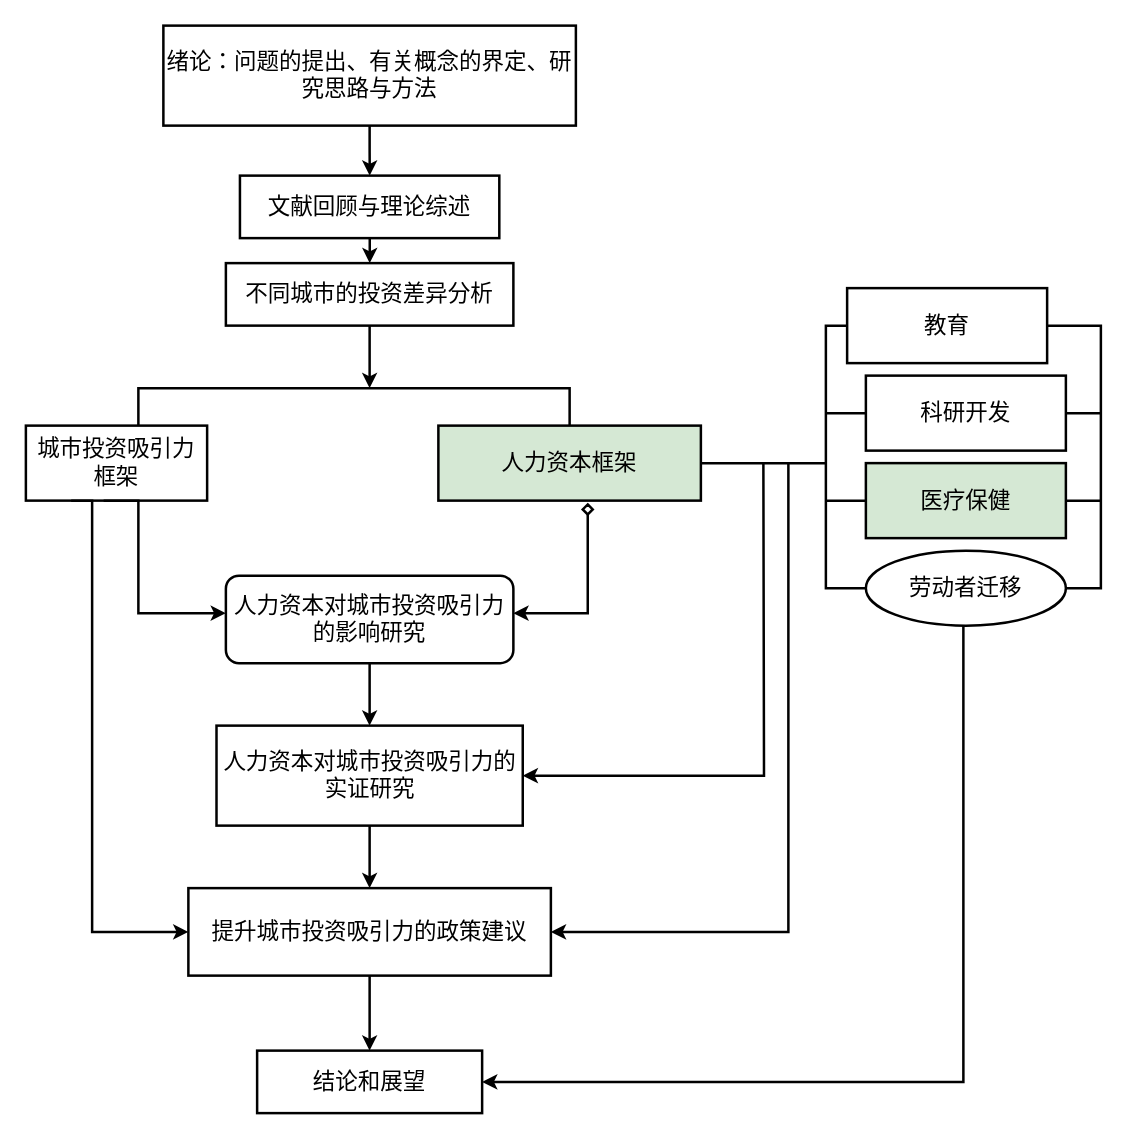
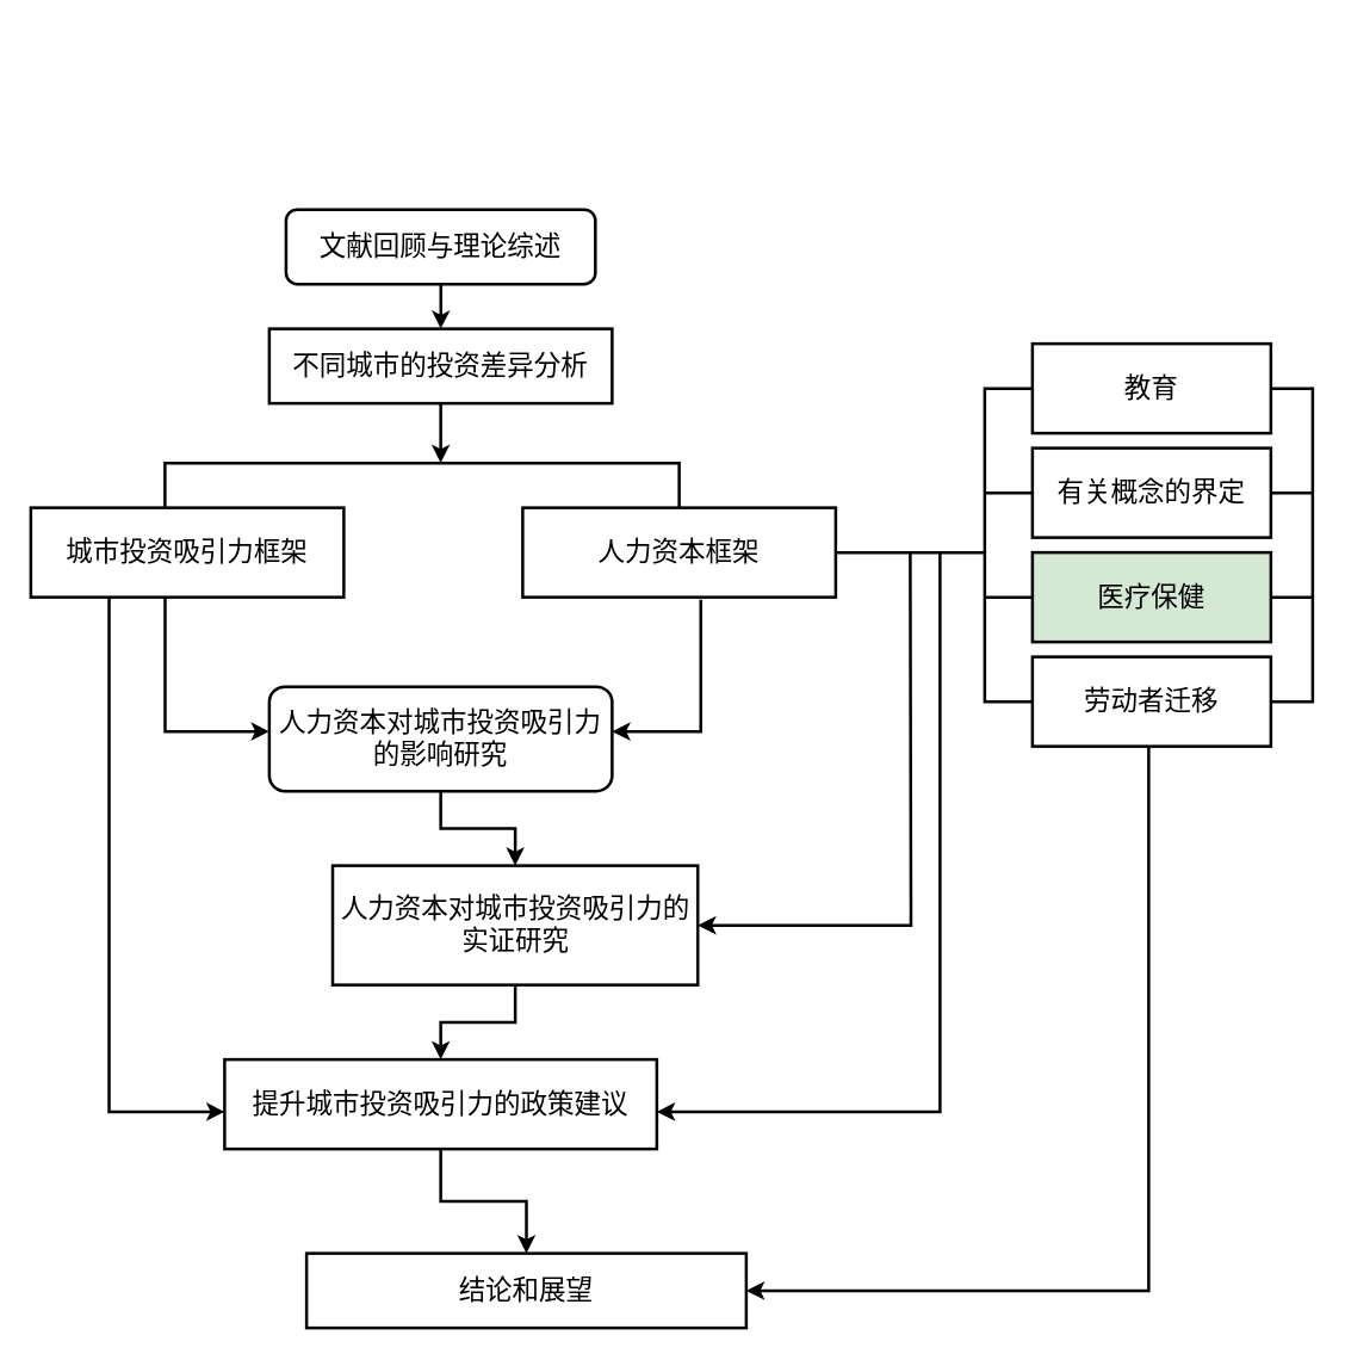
  <mxCell id="0" />
  <mxCell id="1" parent="0" />
- <mxCell id="2" value="" style="edgeStyle=orthogonalEdgeStyle;rounded=0;orthogonalLoop=1;jettySize=auto;html=1;startArrow=none;startFill=0;endArrow=classic;endFill=1;strokeWidth=2;fontSize=18;" edge="1" parent="1" source="3" target="34"><mxGeometry relative="1" as="geometry" /></mxCell>
- <mxCell id="3" value="绪论：问题的提出、有关概念的界定、研究思路与方法" style="rounded=0;whiteSpace=wrap;html=1;strokeWidth=2;fontSize=18;" vertex="1" parent="1"><mxGeometry x="130" y="20" width="330" height="80" as="geometry" /></mxCell>
  <mxCell id="4" style="edgeStyle=orthogonalEdgeStyle;rounded=0;orthogonalLoop=1;jettySize=auto;html=1;startArrow=none;startFill=0;endArrow=classic;endFill=1;strokeWidth=2;fontSize=18;" edge="1" parent="1" source="5"><mxGeometry relative="1" as="geometry"><mxPoint x="295" y="310" as="targetPoint" /></mxGeometry></mxCell>
- <mxCell id="5" value="不同城市的投资差异分析" style="rounded=0;whiteSpace=wrap;html=1;strokeWidth=2;fontSize=18;" vertex="1" parent="1"><mxGeometry x="180" y="210" width="230" height="50" as="geometry" /></mxCell>
+ <mxCell id="5" value="不同城市的投资差异分析" style="rounded=0;whiteSpace=wrap;html=1;strokeWidth=2;fontSize=18;" vertex="1" parent="1"><mxGeometry x="180" y="220" width="230" height="50" as="geometry" /></mxCell>
  <mxCell id="6" style="edgeStyle=orthogonalEdgeStyle;rounded=0;orthogonalLoop=1;jettySize=auto;html=1;entryX=0.5;entryY=0;entryDx=0;entryDy=0;startArrow=none;startFill=0;endArrow=none;endFill=0;strokeWidth=2;fontSize=18;" edge="1" parent="1" source="7" target="9"><mxGeometry relative="1" as="geometry"><Array as="points"><mxPoint x="110" y="310" /><mxPoint x="455" y="310" /></Array></mxGeometry></mxCell>
- <mxCell id="7" value="城市投资吸引力框架" style="rounded=0;whiteSpace=wrap;html=1;strokeWidth=2;fontSize=18;" vertex="1" parent="1"><mxGeometry x="20" y="340" width="145" height="60" as="geometry" /></mxCell>
+ <mxCell id="7" value="城市投资吸引力框架" style="rounded=0;whiteSpace=wrap;html=1;strokeWidth=2;fontSize=18;" vertex="1" parent="1"><mxGeometry x="20" y="340" width="210" height="60" as="geometry" /></mxCell>
  <mxCell id="8" style="edgeStyle=orthogonalEdgeStyle;rounded=0;orthogonalLoop=1;jettySize=auto;html=1;endArrow=none;endFill=0;strokeWidth=2;fontSize=18;" edge="1" parent="1" source="9"><mxGeometry relative="1" as="geometry"><mxPoint x="660" y="370" as="targetPoint" /><Array as="points"><mxPoint x="580" y="370" /><mxPoint x="580" y="370" /></Array></mxGeometry></mxCell>
- <mxCell id="9" value="人力资本框架" style="rounded=0;whiteSpace=wrap;html=1;strokeWidth=2;fontSize=18;fillColor=#d5e8d4;" vertex="1" parent="1"><mxGeometry x="350" y="340" width="210" height="60" as="geometry" /></mxCell>
+ <mxCell id="9" value="人力资本框架" style="rounded=0;whiteSpace=wrap;html=1;strokeWidth=2;fontSize=18;" vertex="1" parent="1"><mxGeometry x="350" y="340" width="210" height="60" as="geometry" /></mxCell>
  <mxCell id="10" style="edgeStyle=orthogonalEdgeStyle;rounded=0;orthogonalLoop=1;jettySize=auto;html=1;endArrow=none;endFill=0;startArrow=classic;startFill=1;exitX=1;exitY=0.5;exitDx=0;exitDy=0;strokeWidth=2;fontSize=18;" edge="1" parent="1" source="16"><mxGeometry relative="1" as="geometry"><mxPoint x="610" y="370" as="targetPoint" /></mxGeometry></mxCell>
- <mxCell id="11" style="edgeStyle=orthogonalEdgeStyle;rounded=0;orthogonalLoop=1;jettySize=auto;html=1;entryX=0.569;entryY=1.027;entryDx=0;entryDy=0;entryPerimeter=0;startArrow=classic;startFill=1;endArrow=diamond;endFill=0;strokeWidth=2;fontSize=18;" edge="1" parent="1" source="14" target="9"><mxGeometry relative="1" as="geometry"><Array as="points"><mxPoint x="470" y="490" /></Array></mxGeometry></mxCell>
+ <mxCell id="11" style="edgeStyle=orthogonalEdgeStyle;rounded=0;orthogonalLoop=1;jettySize=auto;html=1;entryX=0.569;entryY=1.027;entryDx=0;entryDy=0;entryPerimeter=0;startArrow=classic;startFill=1;endArrow=none;endFill=0;strokeWidth=2;fontSize=18;" edge="1" parent="1" source="14" target="9"><mxGeometry relative="1" as="geometry"><Array as="points"><mxPoint x="470" y="490" /></Array></mxGeometry></mxCell>
  <mxCell id="12" style="edgeStyle=orthogonalEdgeStyle;rounded=0;orthogonalLoop=1;jettySize=auto;html=1;entryX=0.429;entryY=1;entryDx=0;entryDy=0;entryPerimeter=0;startArrow=classic;startFill=1;endArrow=none;endFill=0;strokeWidth=2;fontSize=18;" edge="1" parent="1" source="14" target="7"><mxGeometry relative="1" as="geometry"><Array as="points"><mxPoint x="110" y="490" /></Array></mxGeometry></mxCell>
  <mxCell id="13" value="" style="edgeStyle=orthogonalEdgeStyle;rounded=0;orthogonalLoop=1;jettySize=auto;html=1;startArrow=none;startFill=0;endArrow=classic;endFill=1;strokeWidth=2;fontSize=18;" edge="1" parent="1" source="14" target="16"><mxGeometry relative="1" as="geometry" /></mxCell>
  <mxCell id="14" value="人力资本对城市投资吸引力的影响研究" style="whiteSpace=wrap;html=1;strokeWidth=2;fontSize=18;rounded=1;" vertex="1" parent="1"><mxGeometry x="180" y="460" width="230" height="70" as="geometry" /></mxCell>
  <mxCell id="15" value="" style="edgeStyle=orthogonalEdgeStyle;rounded=0;orthogonalLoop=1;jettySize=auto;html=1;startArrow=none;startFill=0;endArrow=classic;endFill=1;strokeWidth=2;fontSize=18;" edge="1" parent="1" source="16" target="20"><mxGeometry relative="1" as="geometry" /></mxCell>
- <mxCell id="16" value="人力资本对城市投资吸引力的实证研究" style="rounded=0;whiteSpace=wrap;html=1;strokeWidth=2;fontSize=18;" vertex="1" parent="1"><mxGeometry x="172.5" y="580" width="245" height="80" as="geometry" /></mxCell>
+ <mxCell id="16" value="人力资本对城市投资吸引力的实证研究" style="rounded=0;whiteSpace=wrap;html=1;strokeWidth=2;fontSize=18;" vertex="1" parent="1"><mxGeometry x="222.5" y="580" width="245" height="80" as="geometry" /></mxCell>
  <mxCell id="17" style="edgeStyle=orthogonalEdgeStyle;rounded=0;orthogonalLoop=1;jettySize=auto;html=1;startArrow=classic;startFill=1;endArrow=none;endFill=0;strokeWidth=2;fontSize=18;" edge="1" parent="1" source="20"><mxGeometry relative="1" as="geometry"><mxPoint x="630" y="370" as="targetPoint" /><Array as="points"><mxPoint x="630" y="745" /><mxPoint x="630" y="370" /></Array></mxGeometry></mxCell>
  <mxCell id="18" style="edgeStyle=orthogonalEdgeStyle;rounded=0;orthogonalLoop=1;jettySize=auto;html=1;entryX=0.25;entryY=1;entryDx=0;entryDy=0;startArrow=classic;startFill=1;endArrow=none;endFill=0;strokeWidth=2;fontSize=18;" edge="1" parent="1" source="20" target="7"><mxGeometry relative="1" as="geometry"><Array as="points"><mxPoint x="73" y="745" /></Array></mxGeometry></mxCell>
  <mxCell id="19" value="" style="edgeStyle=orthogonalEdgeStyle;rounded=0;orthogonalLoop=1;jettySize=auto;html=1;startArrow=none;startFill=0;endArrow=classic;endFill=1;strokeWidth=2;fontSize=18;" edge="1" parent="1" source="20" target="21"><mxGeometry relative="1" as="geometry" /></mxCell>
- <mxCell id="20" value="提升城市投资吸引力的政策建议" style="rounded=0;whiteSpace=wrap;html=1;strokeWidth=2;fontSize=18;" vertex="1" parent="1"><mxGeometry x="150" y="710" width="290" height="70" as="geometry" /></mxCell>
- <mxCell id="21" value="结论和展望" style="rounded=0;whiteSpace=wrap;html=1;strokeWidth=2;fontSize=18;" vertex="1" parent="1"><mxGeometry x="205" y="840" width="180" height="50" as="geometry" /></mxCell>
+ <mxCell id="20" value="提升城市投资吸引力的政策建议" style="rounded=0;whiteSpace=wrap;html=1;strokeWidth=2;fontSize=18;" vertex="1" parent="1"><mxGeometry x="150" y="710" width="290" height="60" as="geometry" /></mxCell>
+ <mxCell id="21" value="结论和展望" style="rounded=0;whiteSpace=wrap;html=1;strokeWidth=2;fontSize=18;" vertex="1" parent="1"><mxGeometry x="205" y="840" width="295" height="50" as="geometry" /></mxCell>
  <mxCell id="22" style="edgeStyle=orthogonalEdgeStyle;rounded=0;orthogonalLoop=1;jettySize=auto;html=1;entryX=0;entryY=0.5;entryDx=0;entryDy=0;endArrow=none;endFill=0;strokeWidth=2;fontSize=18;" edge="1" parent="1" source="24" target="32"><mxGeometry relative="1" as="geometry"><Array as="points"><mxPoint x="660" y="260" /><mxPoint x="660" y="470" /></Array></mxGeometry></mxCell>
  <mxCell id="23" style="edgeStyle=orthogonalEdgeStyle;rounded=0;orthogonalLoop=1;jettySize=auto;html=1;entryX=1;entryY=0.5;entryDx=0;entryDy=0;endArrow=none;endFill=0;strokeWidth=2;fontSize=18;" edge="1" parent="1" source="24" target="32"><mxGeometry relative="1" as="geometry"><Array as="points"><mxPoint x="880" y="260" /><mxPoint x="880" y="470" /></Array></mxGeometry></mxCell>
- <mxCell id="24" value="教育" style="rounded=0;whiteSpace=wrap;html=1;strokeWidth=2;fontSize=18;" vertex="1" parent="1"><mxGeometry x="677" y="230" width="160" height="60" as="geometry" /></mxCell>
+ <mxCell id="24" value="教育" style="rounded=0;whiteSpace=wrap;html=1;strokeWidth=2;fontSize=18;" vertex="1" parent="1"><mxGeometry x="692" y="230" width="160" height="60" as="geometry" /></mxCell>
  <mxCell id="25" style="edgeStyle=orthogonalEdgeStyle;rounded=0;orthogonalLoop=1;jettySize=auto;html=1;endArrow=none;endFill=0;strokeWidth=2;fontSize=18;" edge="1" parent="1" source="27"><mxGeometry relative="1" as="geometry"><mxPoint x="660" y="330" as="targetPoint" /></mxGeometry></mxCell>
  <mxCell id="26" style="edgeStyle=orthogonalEdgeStyle;rounded=0;orthogonalLoop=1;jettySize=auto;html=1;endArrow=none;endFill=0;strokeWidth=2;fontSize=18;" edge="1" parent="1" source="27"><mxGeometry relative="1" as="geometry"><mxPoint x="880" y="330" as="targetPoint" /></mxGeometry></mxCell>
- <mxCell id="27" value="科研开发" style="rounded=0;whiteSpace=wrap;html=1;strokeWidth=2;fontSize=18;" vertex="1" parent="1"><mxGeometry x="692" y="300" width="160" height="60" as="geometry" /></mxCell>
+ <mxCell id="27" value="有关概念的界定" style="rounded=0;whiteSpace=wrap;html=1;strokeWidth=2;fontSize=18;" vertex="1" parent="1"><mxGeometry x="692" y="300" width="160" height="60" as="geometry" /></mxCell>
  <mxCell id="28" style="edgeStyle=orthogonalEdgeStyle;rounded=0;orthogonalLoop=1;jettySize=auto;html=1;endArrow=none;endFill=0;strokeWidth=2;fontSize=18;" edge="1" parent="1" source="30"><mxGeometry relative="1" as="geometry"><mxPoint x="660" y="400" as="targetPoint" /></mxGeometry></mxCell>
  <mxCell id="29" style="edgeStyle=orthogonalEdgeStyle;rounded=0;orthogonalLoop=1;jettySize=auto;html=1;endArrow=none;endFill=0;strokeWidth=2;fontSize=18;" edge="1" parent="1" source="30"><mxGeometry relative="1" as="geometry"><mxPoint x="880" y="400" as="targetPoint" /></mxGeometry></mxCell>
  <mxCell id="30" value="医疗保健" style="rounded=0;whiteSpace=wrap;html=1;strokeWidth=2;fontSize=18;fillColor=#d5e8d4;" vertex="1" parent="1"><mxGeometry x="692" y="370" width="160" height="60" as="geometry" /></mxCell>
  <mxCell id="31" style="edgeStyle=orthogonalEdgeStyle;rounded=0;orthogonalLoop=1;jettySize=auto;html=1;entryX=1;entryY=0.5;entryDx=0;entryDy=0;startArrow=none;startFill=0;endArrow=classic;endFill=1;strokeWidth=2;fontSize=18;" edge="1" parent="1" source="32" target="21"><mxGeometry relative="1" as="geometry"><Array as="points"><mxPoint x="770" y="865" /></Array></mxGeometry></mxCell>
- <mxCell id="32" value="劳动者迁移" style="ellipse;whiteSpace=wrap;html=1;strokeWidth=2;fontSize=18;" vertex="1" parent="1"><mxGeometry x="692" y="440" width="160" height="60" as="geometry" /></mxCell>
+ <mxCell id="32" value="劳动者迁移" style="rounded=0;whiteSpace=wrap;html=1;strokeWidth=2;fontSize=18;" vertex="1" parent="1"><mxGeometry x="692" y="440" width="160" height="60" as="geometry" /></mxCell>
  <mxCell id="33" value="" style="edgeStyle=orthogonalEdgeStyle;rounded=0;orthogonalLoop=1;jettySize=auto;html=1;startArrow=none;startFill=0;endArrow=classic;endFill=1;strokeWidth=2;fontSize=18;" edge="1" parent="1" source="34" target="5"><mxGeometry relative="1" as="geometry" /></mxCell>
- <mxCell id="34" value="文献回顾与理论综述" style="rounded=0;whiteSpace=wrap;html=1;strokeWidth=2;fontSize=18;" vertex="1" parent="1"><mxGeometry x="191.25" y="140" width="207.5" height="50" as="geometry" /></mxCell>
+ <mxCell id="34" value="文献回顾与理论综述" style="whiteSpace=wrap;html=1;strokeWidth=2;fontSize=18;rounded=1;" vertex="1" parent="1"><mxGeometry x="191.25" y="140" width="207.5" height="50" as="geometry" /></mxCell>
